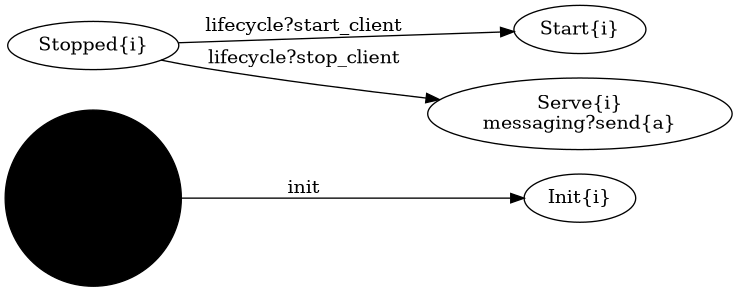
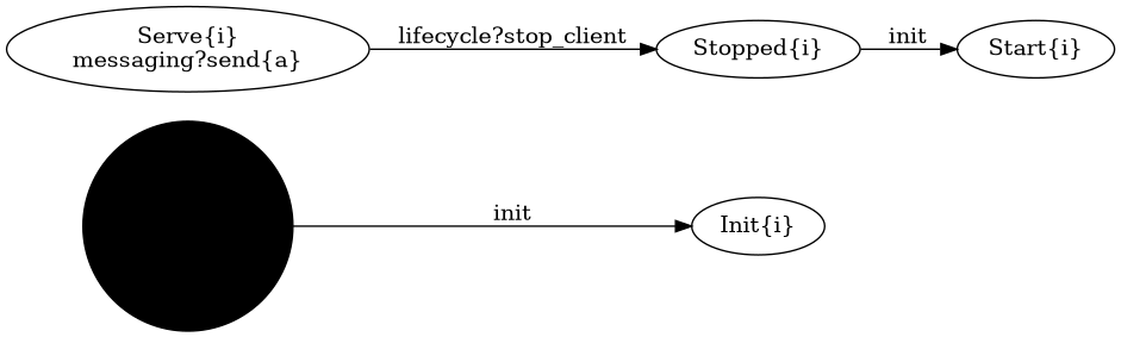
  digraph {
    rankdir=LR
    node [shape=ellipse]
    INIT_STATE [color=black shape=circle style=filled]
    n2 [label="Init{i}"]
    n3 [label="Start{i}"]
    n4 [label="Serve{i}\nmessaging?send{a}"]
    n5 [label="Stopped{i}"]
    INIT_STATE -> n2 [label=init]
-   n5 -> n4 [label="lifecycle?stop_client"]
-   n5 -> n3 [label="lifecycle?start_client"]
+   n4 -> n5 [label="lifecycle?stop_client"]
+   n5 -> n3 [label=init]
  }
